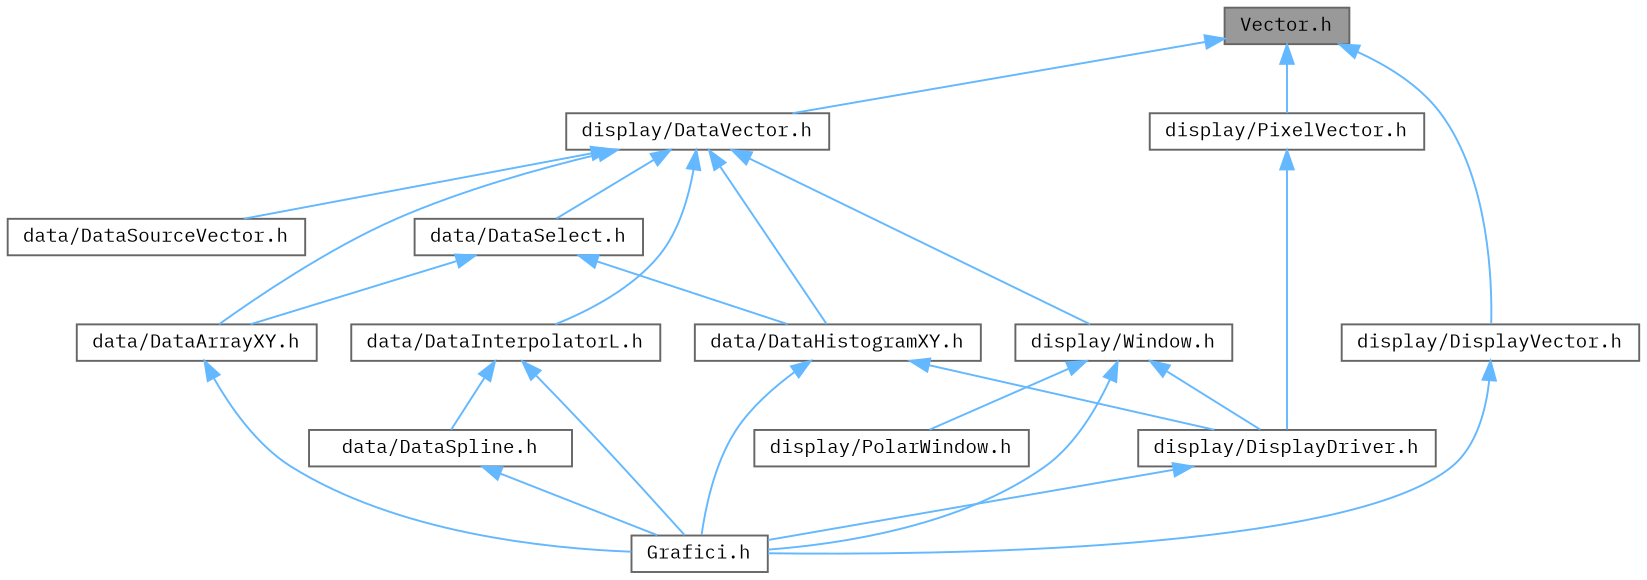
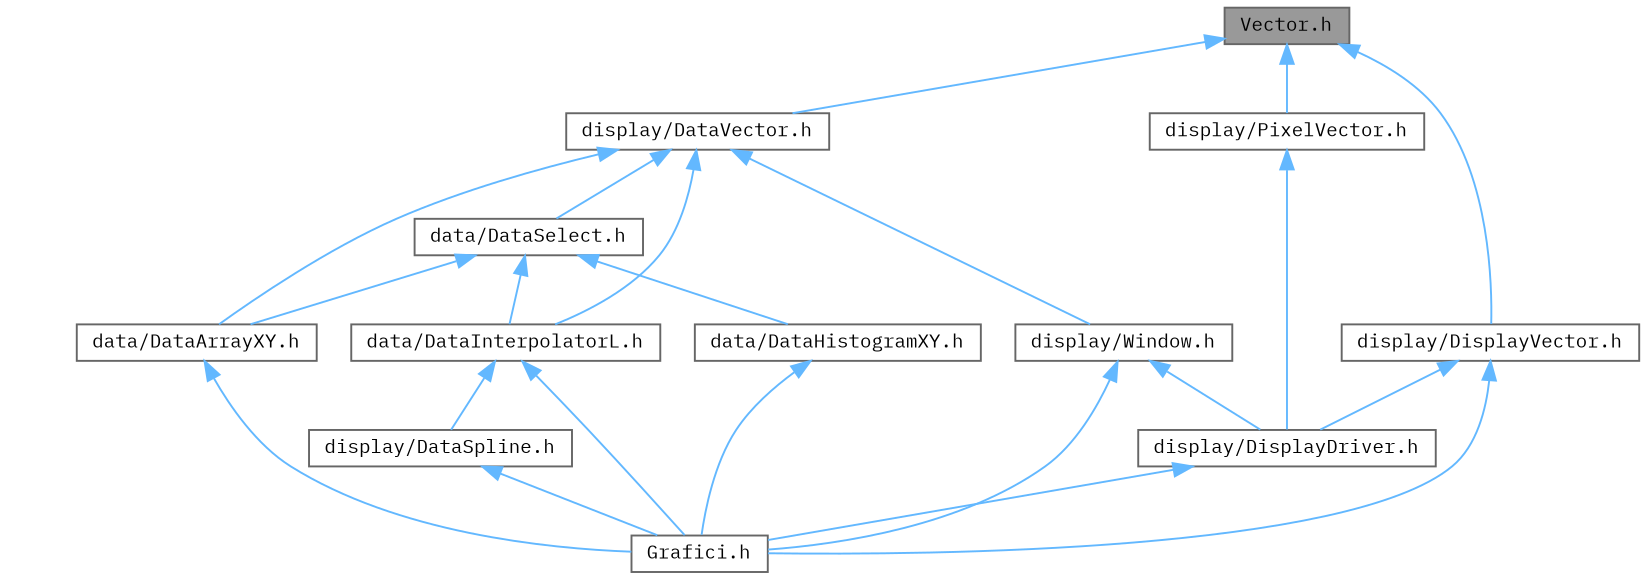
  digraph {
    fontname="IBM Plex Mono"
    node [color=grey40 fillcolor=white fontname="IBM Plex Mono" fontsize=10 shape=box style=filled]
    edge [color=steelblue1 dir=back fontname="IBM Plex Mono" fontsize=10 labelfontname=Helvetica labelfontsize=10 style=solid]
    n1 [color=gray40 fillcolor=grey60 fontcolor=black height=0.2 label="Vector.h" width=0.4]
    n2 [height=0.2 label="display/DataVector.h" width=0.4]
    n3 [height=0.2 label="display/DisplayVector.h" width=0.4]
    n4 [height=0.2 label="display/PixelVector.h" width=0.4]
    n5 [height=0.2 label="data/DataArrayXY.h" width=0.4]
    n6 [height=0.2 label="data/DataHistogramXY.h" width=0.4]
    n7 [height=0.2 label="data/DataInterpolatorL.h" width=0.4]
    n8 [height=0.2 label="data/DataSelect.h" width=0.4]
-   n9 [height=0.2 label="data/DataSourceVector.h" width=0.4]
    n10 [height=0.2 label="display/Window.h" width=0.4]
    n11 [height=0.2 label="Grafici.h" width=0.4]
    n12 [height=0.2 label="display/DisplayDriver.h" width=0.4]
-   n13 [height=0.2 label="data/DataSpline.h" width=0.4]
-   n14 [height=0.2 label="display/PolarWindow.h" width=0.4]
+   n13 [height=0.2 label="display/DataSpline.h" width=0.4]
    n1 -> n2
    n1 -> n3
    n1 -> n4
    n2 -> n5
-   n2 -> n6
    n2 -> n7
    n2 -> n8
-   n2 -> n9
    n2 -> n10
    n3 -> n11
-   n6 -> n12
+   n3 -> n12
    n4 -> n12
    n5 -> n11
    n6 -> n11
    n7 -> n11
    n7 -> n13
    n8 -> n5
    n8 -> n6
+   n8 -> n7
    n10 -> n11
    n10 -> n12
-   n10 -> n14
    n12 -> n11
    n13 -> n11
  }
